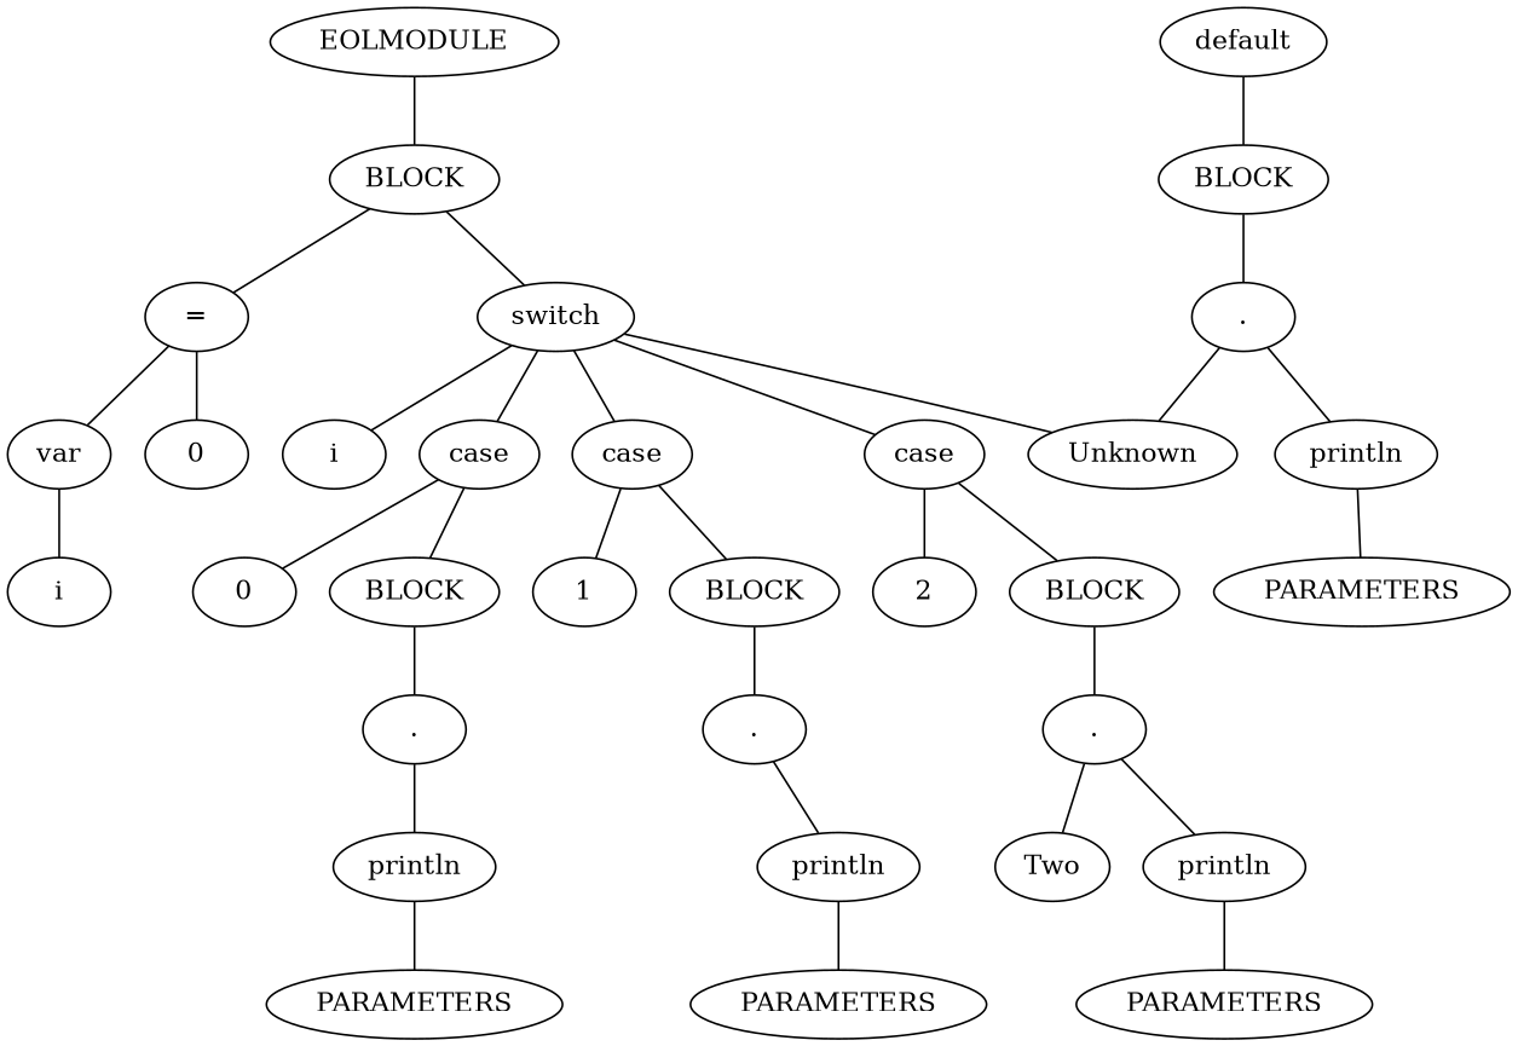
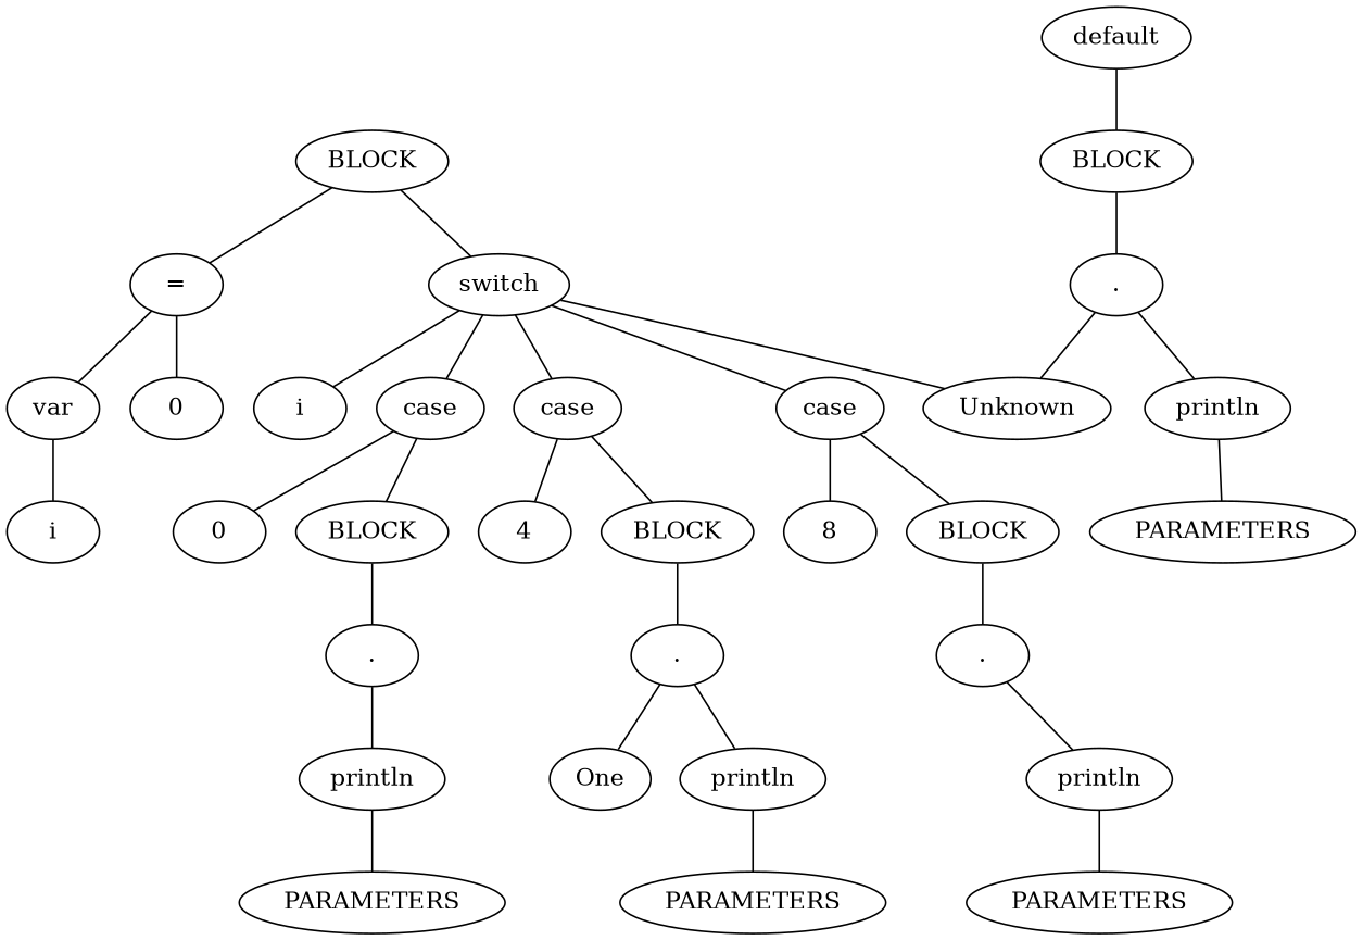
  graph {
    fontname="DejaVu Serif"
    node [color=black fillcolor=white fontcolor=black fontname="DejaVu Serif" style=filled]
    edge [fontname="DejaVu Serif"]
-   n1 [label=EOLMODULE]
    n2 [label=BLOCK]
    n3 [label="="]
    n4 [label=switch]
    n5 [label=var]
    n6 [label=0]
    n7 [label=i]
    n8 [label=case]
    n9 [label=case]
    n10 [label=case]
    n11 [label=Unknown]
    n12 [label=i]
    n13 [label=0]
    n14 [label=BLOCK]
-   n15 [label=1]
+   n15 [label=4]
    n16 [label=BLOCK]
-   n17 [label=2]
+   n17 [label=8]
    n18 [label=BLOCK]
    n19 [label=default]
    n20 [label=BLOCK]
    n21 [label="."]
    n22 [label=println]
    n23 [label=PARAMETERS]
    n24 [label="."]
+   n25 [label=One]
    n26 [label=println]
    n27 [label=PARAMETERS]
    n28 [label="."]
-   n29 [label=Two]
    n30 [label=println]
    n31 [label=PARAMETERS]
    n32 [label="."]
    n33 [label=println]
    n34 [label=PARAMETERS]
-   n1 -- n2
    n2 -- n3
    n2 -- n4
    n3 -- n5
    n3 -- n6
    n4 -- n7
    n4 -- n8
    n4 -- n9
    n4 -- n10
    n4 -- n11
    n5 -- n12
    n8 -- n13
    n8 -- n14
    n9 -- n15
    n9 -- n16
    n10 -- n17
    n10 -- n18
    n14 -- n21
    n16 -- n24
    n18 -- n28
    n19 -- n20
    n20 -- n32
    n21 -- n22
    n22 -- n23
+   n24 -- n25
    n24 -- n26
    n26 -- n27
-   n28 -- n29
    n28 -- n30
    n30 -- n31
    n32 -- n11
    n32 -- n33
    n33 -- n34
  }
